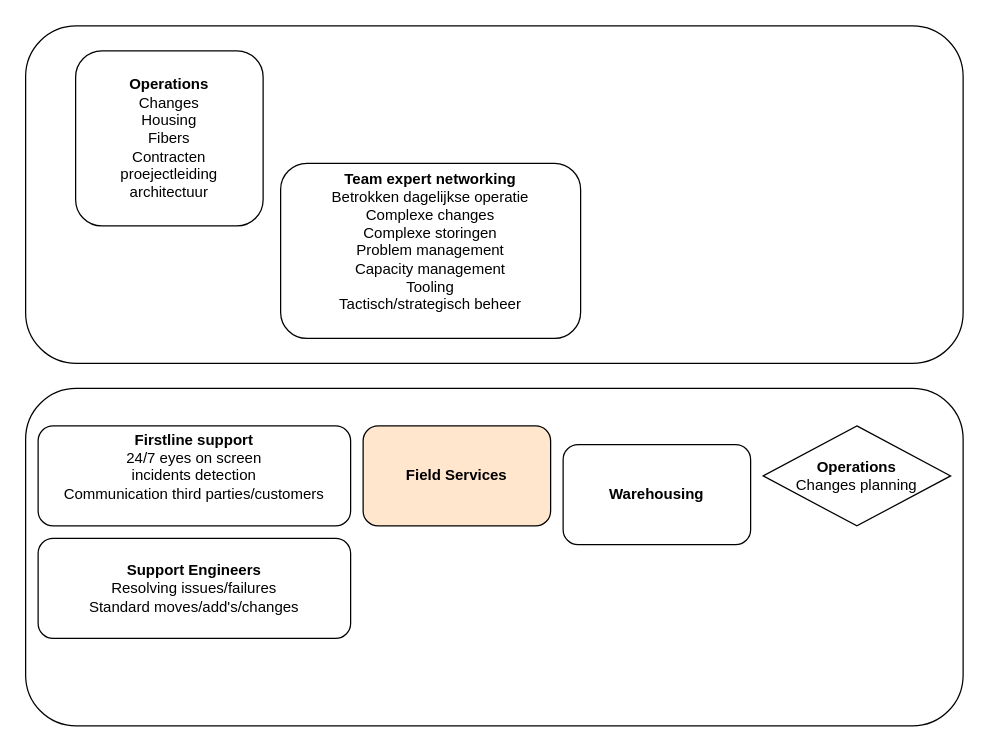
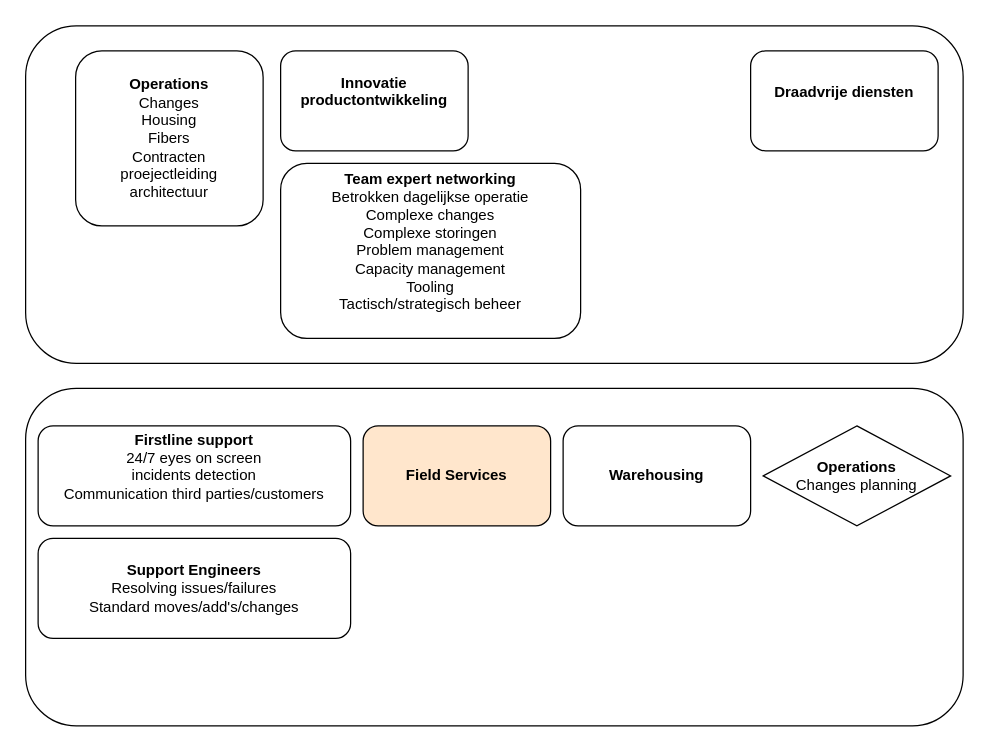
  <mxCell id="0" />
  <mxCell id="1" parent="0" />
  <mxCell id="2" value="&lt;div style=&quot;text-align: left&quot;&gt;&lt;/div&gt;" style="rounded=1;whiteSpace=wrap;html=1;" vertex="1" parent="1"><mxGeometry x="20" y="20" width="750" height="270" as="geometry" /></mxCell>
  <mxCell id="3" value="&lt;b&gt;Operations&lt;br&gt;&lt;/b&gt;Changes&lt;br&gt;Housing&lt;br&gt;Fibers&lt;br&gt;Contracten&lt;br&gt;proejectleiding&lt;br&gt;architectuur&lt;br&gt;" style="rounded=1;whiteSpace=wrap;html=1;" vertex="1" parent="1"><mxGeometry x="60" y="40" width="150" height="140" as="geometry" /></mxCell>
+ <mxCell id="4" value="&lt;b&gt;Innovatie productontwikkeling&lt;br&gt;&lt;/b&gt;&lt;br&gt;" style="rounded=1;whiteSpace=wrap;html=1;" vertex="1" parent="1"><mxGeometry x="224" y="40" width="150" height="80" as="geometry" /></mxCell>
  <mxCell id="5" value="&lt;b&gt;Team expert networking&lt;br&gt;&lt;/b&gt;Betrokken dagelijkse operatie&lt;br&gt;Complexe changes&lt;br&gt;Complexe storingen&lt;br&gt;Problem management&lt;br&gt;Capacity management&lt;br&gt;Tooling&lt;br&gt;Tactisch/strategisch beheer&lt;br&gt;&lt;br&gt;" style="rounded=1;whiteSpace=wrap;html=1;" vertex="1" parent="1"><mxGeometry x="224" y="130" width="240" height="140" as="geometry" /></mxCell>
+ <mxCell id="6" value="&lt;b&gt;Draadvrije diensten&lt;br&gt;&lt;/b&gt;&lt;br&gt;" style="rounded=1;whiteSpace=wrap;html=1;" vertex="1" parent="1"><mxGeometry x="600" y="40" width="150" height="80" as="geometry" /></mxCell>
  <mxCell id="7" value="&lt;div style=&quot;text-align: left&quot;&gt;&lt;/div&gt;" style="rounded=1;whiteSpace=wrap;html=1;" vertex="1" parent="1"><mxGeometry x="20" y="310" width="750" height="270" as="geometry" /></mxCell>
  <mxCell id="8" value="&lt;b&gt;Field Services&lt;/b&gt;&lt;br&gt;" style="rounded=1;whiteSpace=wrap;html=1;fillColor=#ffe6cc;" vertex="1" parent="1"><mxGeometry x="290" y="340" width="150" height="80" as="geometry" /></mxCell>
  <mxCell id="9" value="&lt;b&gt;Firstline support&lt;/b&gt;&lt;br&gt;24/7 eyes on screen&lt;br&gt;incidents detection&lt;br&gt;Communication third parties/customers&lt;br&gt;&lt;br&gt;" style="rounded=1;whiteSpace=wrap;html=1;" vertex="1" parent="1"><mxGeometry x="30" y="340" width="250" height="80" as="geometry" /></mxCell>
- <mxCell id="10" value="&lt;b&gt;Warehousing&lt;/b&gt;" style="rounded=1;whiteSpace=wrap;html=1;" vertex="1" parent="1"><mxGeometry x="450" y="355" width="150" height="80" as="geometry" /></mxCell>
+ <mxCell id="10" value="&lt;b&gt;Warehousing&lt;/b&gt;" style="rounded=1;whiteSpace=wrap;html=1;" vertex="1" parent="1"><mxGeometry x="450" y="340" width="150" height="80" as="geometry" /></mxCell>
  <mxCell id="11" value="&lt;b&gt;Operations&lt;/b&gt;&lt;br&gt;Changes planning&lt;br&gt;" style="rhombus;whiteSpace=wrap;html=1;" vertex="1" parent="1"><mxGeometry x="610" y="340" width="150" height="80" as="geometry" /></mxCell>
  <mxCell id="12" value="&lt;b&gt;Support Engineers&lt;br&gt;&lt;/b&gt;Resolving issues/failures&lt;br&gt;Standard moves/add's/changes&lt;br&gt;" style="rounded=1;whiteSpace=wrap;html=1;" vertex="1" parent="1"><mxGeometry x="30" y="430" width="250" height="80" as="geometry" /></mxCell>
